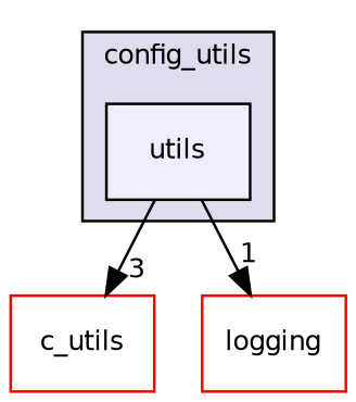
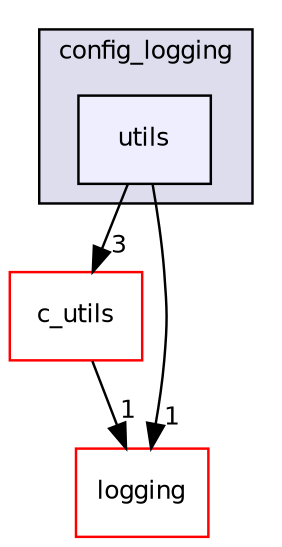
  digraph {
    compound=true
    node [fillcolor=white fontname=Helvetica fontsize=10 shape=box style=filled color=red]
    edge [headlabel=1 labeldistance=1.5 labelfontname=Helvetica labelfontsize=10]
    n1 [fillcolor="#eeeeff" label=utils pencolor=black color=""]
    n2 [label=c_utils]
    n3 [label=logging]
    subgraph cluster_1 {
      bgcolor="#ddddee"
      fontname=Helvetica
      fontsize=10
-     label=config_utils
+     label=config_logging
      pencolor=black
      n1
    }
    n1 -> n2 [headlabel=3]
    n1 -> n3
+   n2 -> n3
  }
